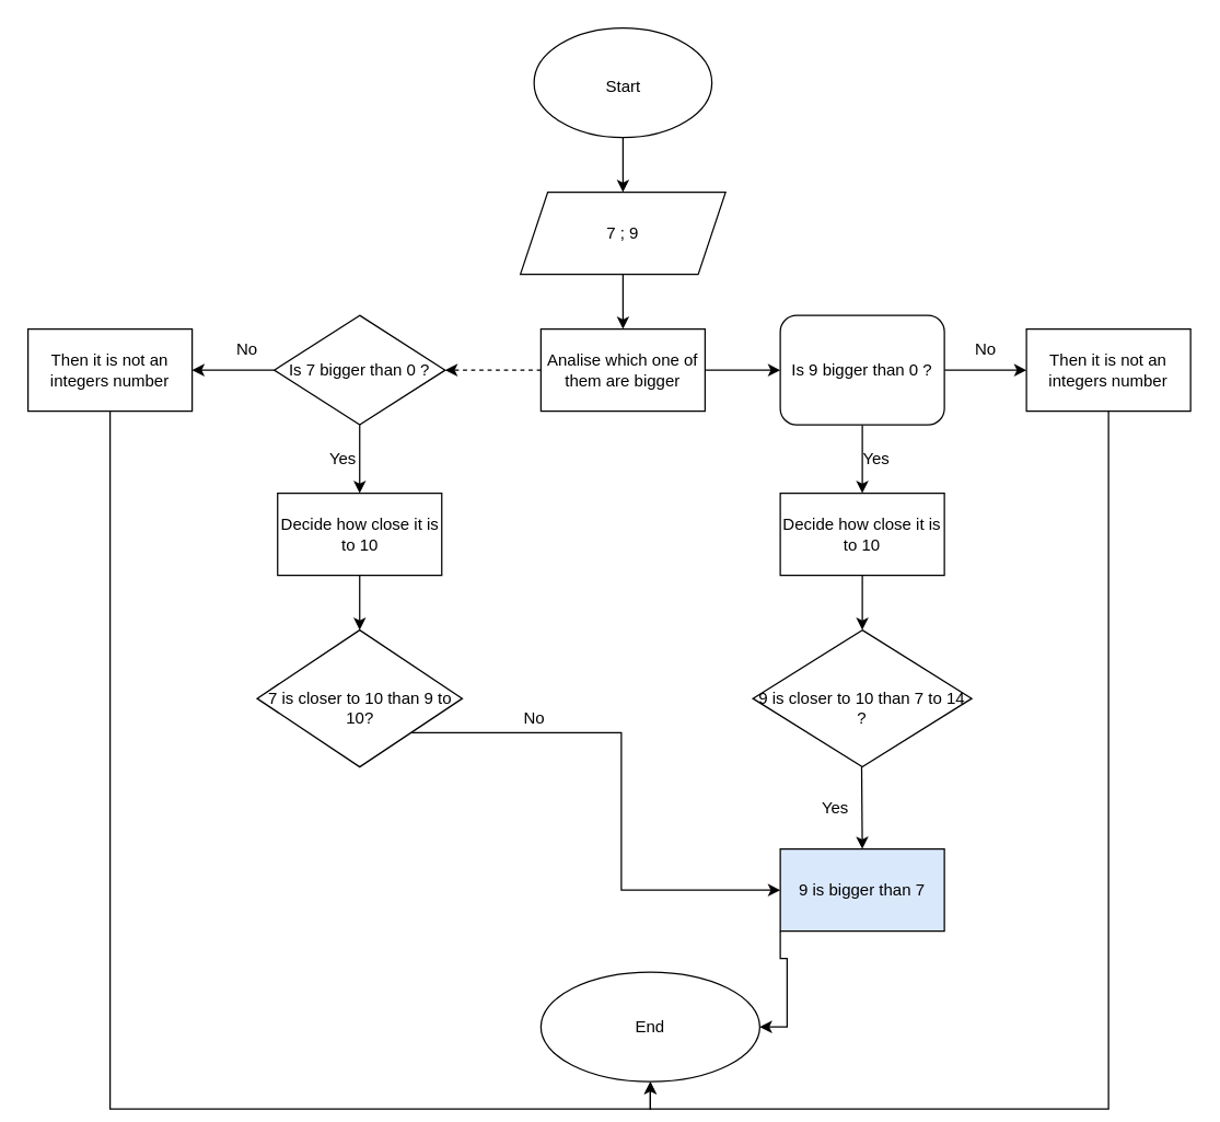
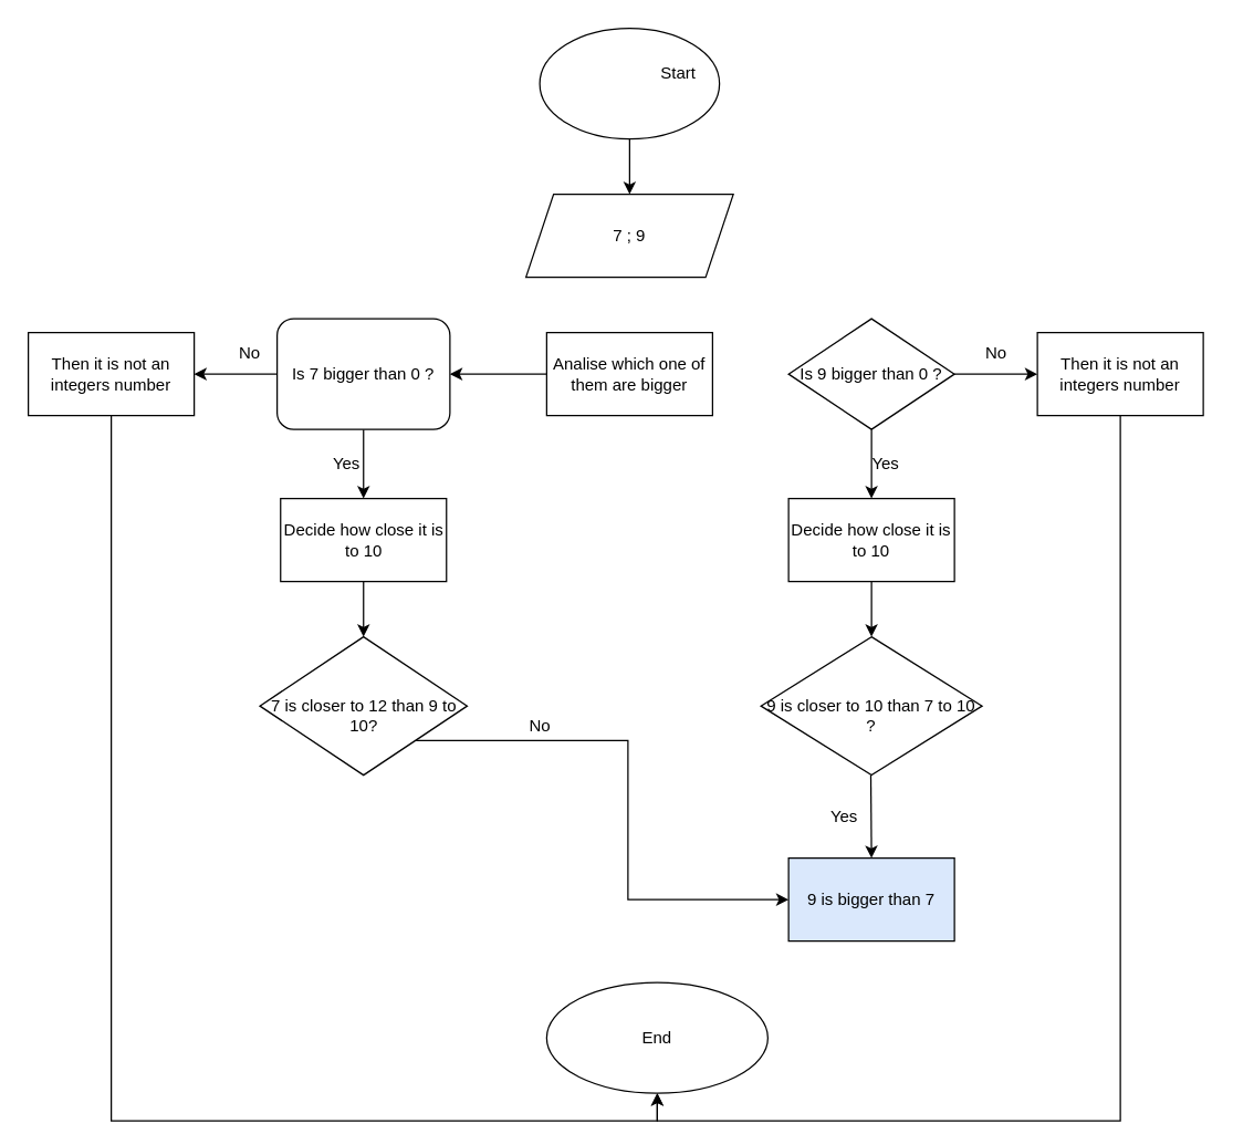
  <mxCell id="0" />
  <mxCell id="1" parent="0" />
  <mxCell id="2" value="" style="edgeStyle=orthogonalEdgeStyle;rounded=0;orthogonalLoop=1;jettySize=auto;html=1;" edge="1" parent="1" source="3" target="5"><mxGeometry relative="1" as="geometry" /></mxCell>
  <mxCell id="3" value="" style="ellipse;whiteSpace=wrap;html=1;" vertex="1" parent="1"><mxGeometry x="390" width="130" height="80" as="geometry" y="20" /></mxCell>
- <mxCell id="4" value="" style="edgeStyle=orthogonalEdgeStyle;rounded=0;orthogonalLoop=1;jettySize=auto;html=1;" edge="1" parent="1" source="5" target="9"><mxGeometry relative="1" as="geometry" /></mxCell>
  <mxCell id="5" value="7 ; 9" style="shape=parallelogram;perimeter=parallelogramPerimeter;whiteSpace=wrap;html=1;fixedSize=1;" vertex="1" parent="1"><mxGeometry x="380" y="140" width="150" height="60" as="geometry" /></mxCell>
- <mxCell id="6" value="&lt;blockquote style=&quot;margin: 0 0 0 40px; border: none; padding: 0px;&quot;&gt;Start&lt;/blockquote&gt;&lt;blockquote style=&quot;margin: 0 0 0 40px; border: none; padding: 0px;&quot;&gt;&lt;br&gt;&lt;/blockquote&gt;" style="text;html=1;align=center;verticalAlign=middle;resizable=0;points=[];autosize=1;strokeColor=none;fillColor=none;" vertex="1" parent="1"><mxGeometry x="390" y="50" width="90" height="40" as="geometry" /></mxCell>
- <mxCell id="7" value="" style="edgeStyle=orthogonalEdgeStyle;rounded=0;orthogonalLoop=1;jettySize=auto;html=1;dashed=1;" edge="1" parent="1" source="9" target="12"><mxGeometry relative="1" as="geometry" /></mxCell>
- <mxCell id="8" value="" style="edgeStyle=orthogonalEdgeStyle;rounded=0;orthogonalLoop=1;jettySize=auto;html=1;" edge="1" parent="1" source="9" target="15"><mxGeometry relative="1" as="geometry" /></mxCell>
+ <mxCell id="6" value="&lt;blockquote style=&quot;margin: 0 0 0 40px; border: none; padding: 0px;&quot;&gt;Start&lt;/blockquote&gt;&lt;blockquote style=&quot;margin: 0 0 0 40px; border: none; padding: 0px;&quot;&gt;&lt;br&gt;&lt;/blockquote&gt;" style="text;html=1;align=center;verticalAlign=middle;resizable=0;points=[];autosize=1;strokeColor=none;fillColor=none;" vertex="1" parent="1"><mxGeometry x="425" y="40" width="90" height="40" as="geometry" /></mxCell>
+ <mxCell id="7" value="" style="edgeStyle=orthogonalEdgeStyle;rounded=0;orthogonalLoop=1;jettySize=auto;html=1;" edge="1" parent="1" source="9" target="12"><mxGeometry relative="1" as="geometry" /></mxCell>
  <mxCell id="9" value="Analise which one of them are bigger" style="whiteSpace=wrap;html=1;" vertex="1" parent="1"><mxGeometry x="395" y="240" width="120" height="60" as="geometry" /></mxCell>
  <mxCell id="10" value="" style="edgeStyle=orthogonalEdgeStyle;rounded=0;orthogonalLoop=1;jettySize=auto;html=1;" edge="1" parent="1" source="12" target="19"><mxGeometry relative="1" as="geometry" /></mxCell>
  <mxCell id="11" value="" style="edgeStyle=orthogonalEdgeStyle;rounded=0;orthogonalLoop=1;jettySize=auto;html=1;" edge="1" parent="1" source="12" target="26"><mxGeometry relative="1" as="geometry" /></mxCell>
- <mxCell id="12" value="Is 7 bigger than 0 ?" style="rhombus;whiteSpace=wrap;html=1;" vertex="1" parent="1"><mxGeometry x="200" y="230" width="125" height="80" as="geometry" /></mxCell>
+ <mxCell id="12" value="Is 7 bigger than 0 ?" style="whiteSpace=wrap;html=1;rounded=1;" vertex="1" parent="1"><mxGeometry x="200" y="230" width="125" height="80" as="geometry" /></mxCell>
  <mxCell id="13" value="" style="edgeStyle=orthogonalEdgeStyle;rounded=0;orthogonalLoop=1;jettySize=auto;html=1;" edge="1" parent="1" source="15" target="17"><mxGeometry relative="1" as="geometry" /></mxCell>
  <mxCell id="14" value="" style="edgeStyle=orthogonalEdgeStyle;rounded=0;orthogonalLoop=1;jettySize=auto;html=1;" edge="1" parent="1" source="15" target="28"><mxGeometry relative="1" as="geometry" /></mxCell>
- <mxCell id="15" value="Is 9 bigger than 0 ?" style="whiteSpace=wrap;html=1;rounded=1;" vertex="1" parent="1"><mxGeometry x="570" y="230" width="120" height="80" as="geometry" /></mxCell>
+ <mxCell id="15" value="Is 9 bigger than 0 ?" style="rhombus;whiteSpace=wrap;html=1;" vertex="1" parent="1"><mxGeometry x="570" y="230" width="120" height="80" as="geometry" /></mxCell>
  <mxCell id="16" value="" style="edgeStyle=orthogonalEdgeStyle;rounded=0;orthogonalLoop=1;jettySize=auto;html=1;" edge="1" parent="1" source="17" target="24"><mxGeometry relative="1" as="geometry" /></mxCell>
  <mxCell id="17" value="Decide how close it is to 10" style="whiteSpace=wrap;html=1;" vertex="1" parent="1"><mxGeometry x="570" y="360" width="120" height="60" as="geometry" /></mxCell>
  <mxCell id="18" value="" style="edgeStyle=orthogonalEdgeStyle;rounded=0;orthogonalLoop=1;jettySize=auto;html=1;" edge="1" parent="1" source="19" target="23"><mxGeometry relative="1" as="geometry" /></mxCell>
  <mxCell id="19" value="Decide how close it is to 10" style="whiteSpace=wrap;html=1;" vertex="1" parent="1"><mxGeometry x="202.5" y="360" width="120" height="60" as="geometry" /></mxCell>
  <mxCell id="20" value="Yes" style="text;html=1;align=center;verticalAlign=middle;resizable=0;points=[];autosize=1;strokeColor=none;fillColor=none;" vertex="1" parent="1"><mxGeometry x="230" y="320" width="40" height="30" as="geometry" /></mxCell>
  <mxCell id="21" value="Yes" style="text;html=1;align=center;verticalAlign=middle;resizable=0;points=[];autosize=1;strokeColor=none;fillColor=none;" vertex="1" parent="1"><mxGeometry x="620" y="320" width="40" height="30" as="geometry" /></mxCell>
  <mxCell id="22" style="edgeStyle=orthogonalEdgeStyle;rounded=0;orthogonalLoop=1;jettySize=auto;html=1;exitX=1;exitY=1;exitDx=0;exitDy=0;entryX=0;entryY=0.5;entryDx=0;entryDy=0;" edge="1" parent="1" source="23" target="30"><mxGeometry relative="1" as="geometry" /></mxCell>
- <mxCell id="23" value="&lt;br&gt;7 is closer to 10 than 9 to 10?" style="rhombus;whiteSpace=wrap;html=1;" vertex="1" parent="1"><mxGeometry x="187.5" y="460" width="150" height="100" as="geometry" /></mxCell>
- <mxCell id="24" value="&lt;br&gt;9 is closer to 10 than 7 to 14 ?" style="rhombus;whiteSpace=wrap;html=1;" vertex="1" parent="1"><mxGeometry x="550" y="460" width="160" height="100" as="geometry" /></mxCell>
+ <mxCell id="23" value="&lt;br&gt;7 is closer to 12 than 9 to 10?" style="rhombus;whiteSpace=wrap;html=1;" vertex="1" parent="1"><mxGeometry x="187.5" y="460" width="150" height="100" as="geometry" /></mxCell>
+ <mxCell id="24" value="&lt;br&gt;9 is closer to 10 than 7 to 10 ?" style="rhombus;whiteSpace=wrap;html=1;" vertex="1" parent="1"><mxGeometry x="550" y="460" width="160" height="100" as="geometry" /></mxCell>
  <mxCell id="25" style="edgeStyle=orthogonalEdgeStyle;rounded=0;orthogonalLoop=1;jettySize=auto;html=1;exitX=0.5;exitY=1;exitDx=0;exitDy=0;entryX=0.5;entryY=1;entryDx=0;entryDy=0;" edge="1" parent="1" source="26" target="31"><mxGeometry relative="1" as="geometry" /></mxCell>
  <mxCell id="26" value="Then it is not an integers number" style="whiteSpace=wrap;html=1;" vertex="1" parent="1"><mxGeometry x="20" y="240" width="120" height="60" as="geometry" /></mxCell>
  <mxCell id="27" style="edgeStyle=orthogonalEdgeStyle;rounded=0;orthogonalLoop=1;jettySize=auto;html=1;exitX=0.5;exitY=1;exitDx=0;exitDy=0;entryX=0.5;entryY=1;entryDx=0;entryDy=0;" edge="1" parent="1" source="28" target="31"><mxGeometry relative="1" as="geometry" /></mxCell>
  <mxCell id="28" value="Then it is not an integers number" style="whiteSpace=wrap;html=1;" vertex="1" parent="1"><mxGeometry x="750" y="240" width="120" height="60" as="geometry" /></mxCell>
- <mxCell id="29" style="edgeStyle=orthogonalEdgeStyle;rounded=0;orthogonalLoop=1;jettySize=auto;html=1;exitX=0;exitY=1;exitDx=0;exitDy=0;entryX=1;entryY=0.5;entryDx=0;entryDy=0;" edge="1" parent="1" source="30" target="31"><mxGeometry relative="1" as="geometry" /></mxCell>
  <mxCell id="30" value="9 is bigger than 7" style="whiteSpace=wrap;html=1;fillColor=#dae8fc;" vertex="1" parent="1"><mxGeometry x="570" y="620" width="120" height="60" as="geometry" /></mxCell>
  <mxCell id="31" value="End" style="ellipse;whiteSpace=wrap;html=1;" vertex="1" parent="1"><mxGeometry x="395" y="710" width="160" height="80" as="geometry" /></mxCell>
  <mxCell id="32" value="" style="endArrow=classic;html=1;rounded=0;" edge="1" parent="1"><mxGeometry width="50" height="50" relative="1" as="geometry"><mxPoint x="629.5" y="560" as="sourcePoint" /><mxPoint x="630" y="620" as="targetPoint" /></mxGeometry></mxCell>
  <mxCell id="33" value="Yes" style="text;html=1;align=center;verticalAlign=middle;resizable=0;points=[];autosize=1;strokeColor=none;fillColor=none;" vertex="1" parent="1"><mxGeometry x="590" y="575" width="40" height="30" as="geometry" /></mxCell>
  <mxCell id="34" value="No" style="text;html=1;align=center;verticalAlign=middle;resizable=0;points=[];autosize=1;strokeColor=none;fillColor=none;" vertex="1" parent="1"><mxGeometry x="160" y="240" width="40" height="30" as="geometry" /></mxCell>
  <mxCell id="35" value="No" style="text;html=1;align=center;verticalAlign=middle;resizable=0;points=[];autosize=1;strokeColor=none;fillColor=none;" vertex="1" parent="1"><mxGeometry x="700" y="240" width="40" height="30" as="geometry" /></mxCell>
  <mxCell id="36" value="No" style="text;html=1;align=center;verticalAlign=middle;resizable=0;points=[];autosize=1;strokeColor=none;fillColor=none;" vertex="1" parent="1"><mxGeometry x="370" y="510" width="40" height="30" as="geometry" /></mxCell>
